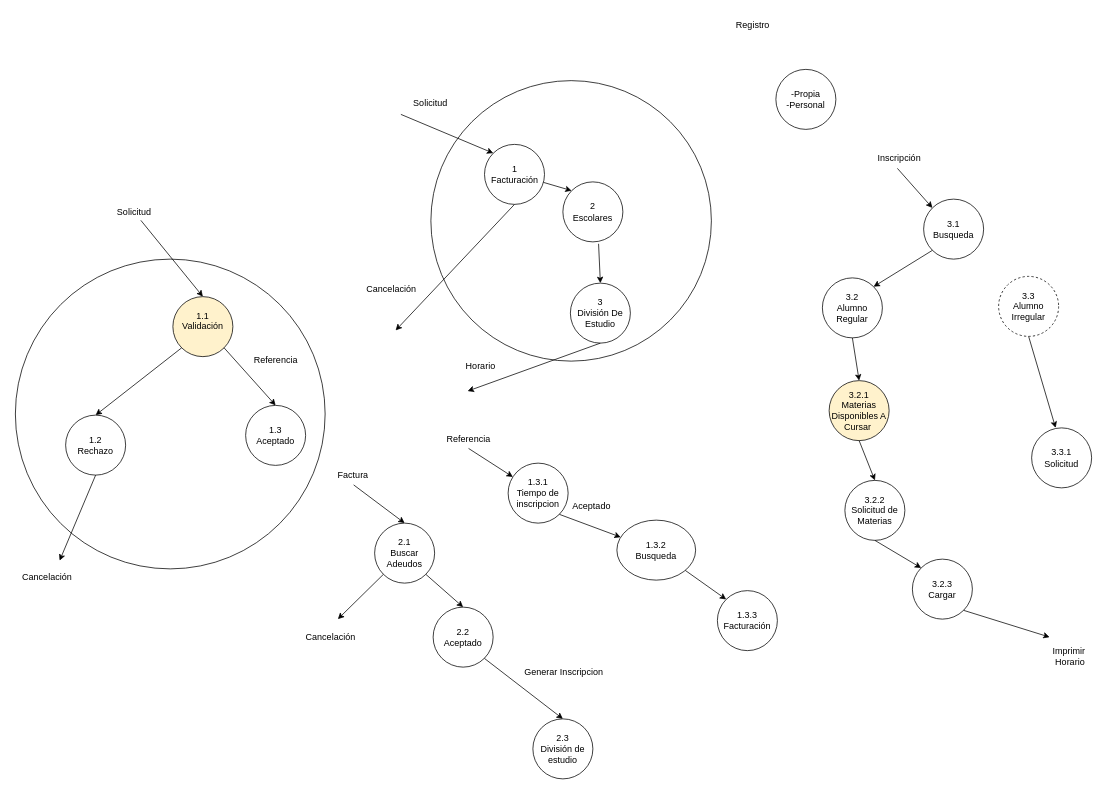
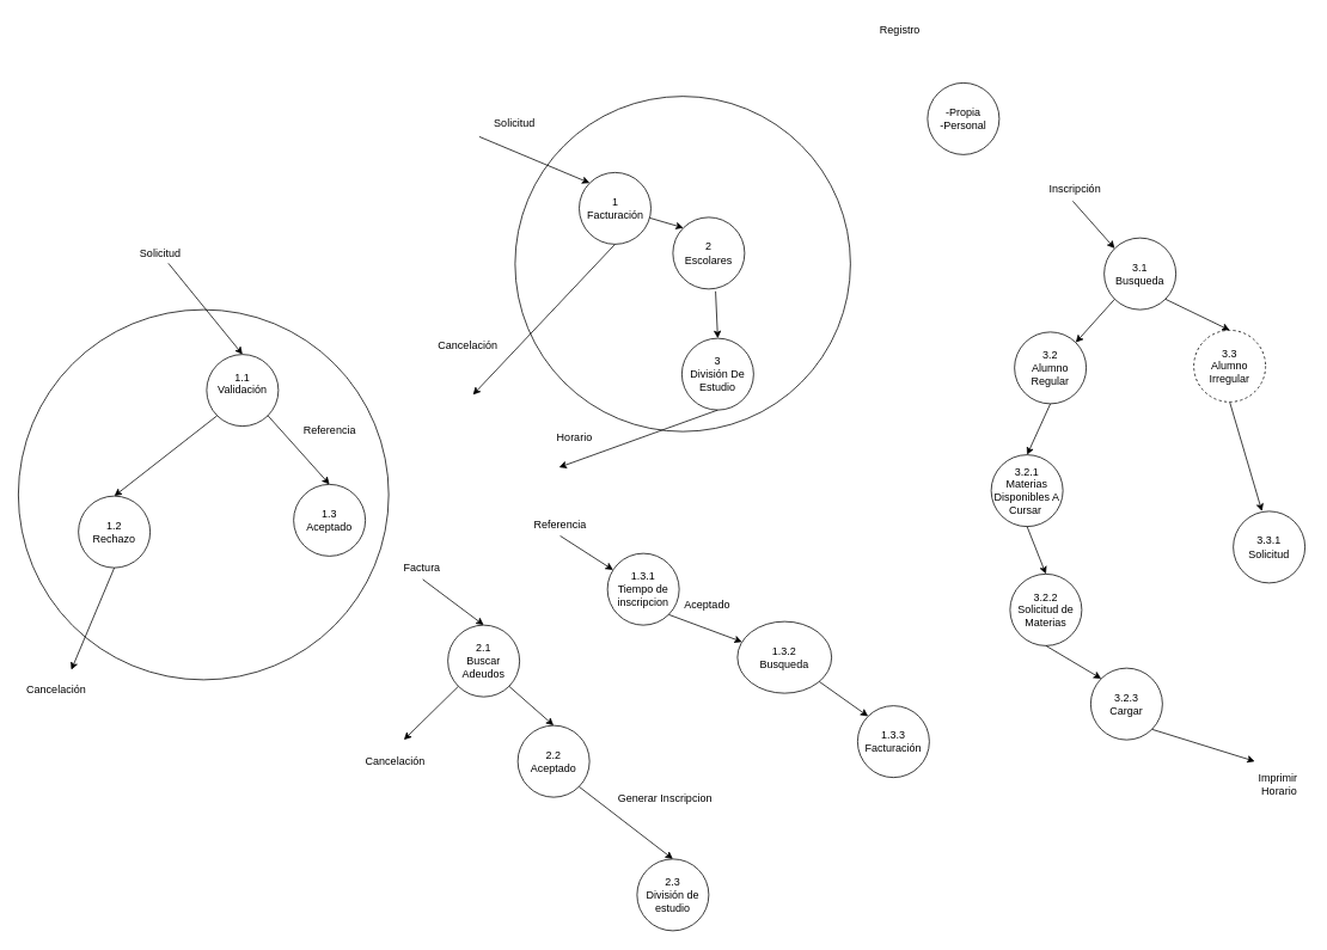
  <mxCell id="0" />
  <mxCell id="1" parent="0" />
  <mxCell id="2" value="" style="ellipse;whiteSpace=wrap;html=1;aspect=fixed;" vertex="1" parent="1"><mxGeometry x="20" y="345" width="413" height="413" as="geometry" /></mxCell>
  <mxCell id="3" value="" style="ellipse;whiteSpace=wrap;html=1;aspect=fixed;" vertex="1" parent="1"><mxGeometry x="574" y="107" width="374" height="374" as="geometry" /></mxCell>
  <mxCell id="4" value="Solicitud" style="text;html=1;align=center;verticalAlign=middle;resizable=0;points=[];autosize=1;strokeColor=none;fillColor=none;" vertex="1" parent="1"><mxGeometry x="146" y="269" width="63" height="26" as="geometry" /></mxCell>
  <mxCell id="5" value="" style="endArrow=classic;html=1;rounded=0;exitX=1;exitY=1;exitDx=0;exitDy=0;entryX=0.5;entryY=0;entryDx=0;entryDy=0;" edge="1" parent="1" target="6"><mxGeometry width="50" height="50" relative="1" as="geometry"><mxPoint x="187.284" y="293.284" as="sourcePoint" /><mxPoint x="301.716" y="298.716" as="targetPoint" /></mxGeometry></mxCell>
- <mxCell id="6" value="1.1&lt;div&gt;Validación&lt;br&gt;&lt;div&gt;&lt;br&gt;&lt;/div&gt;&lt;/div&gt;" style="ellipse;whiteSpace=wrap;html=1;aspect=fixed;fillColor=#fff2cc;" vertex="1" parent="1"><mxGeometry x="230" y="395" width="80" height="80" as="geometry" /></mxCell>
+ <mxCell id="6" value="1.1&lt;div&gt;Validación&lt;br&gt;&lt;div&gt;&lt;br&gt;&lt;/div&gt;&lt;/div&gt;" style="ellipse;whiteSpace=wrap;html=1;aspect=fixed;" vertex="1" parent="1"><mxGeometry x="230" y="395" width="80" height="80" as="geometry" /></mxCell>
  <mxCell id="7" value="1&lt;div&gt;Facturación&lt;/div&gt;" style="ellipse;whiteSpace=wrap;html=1;aspect=fixed;" vertex="1" parent="1"><mxGeometry x="645.5" y="192" width="80" height="80" as="geometry" /></mxCell>
  <mxCell id="8" value="" style="endArrow=classic;html=1;rounded=0;entryX=0;entryY=0;entryDx=0;entryDy=0;" edge="1" parent="1" target="7"><mxGeometry width="50" height="50" relative="1" as="geometry"><mxPoint x="534" y="152" as="sourcePoint" /><mxPoint x="591" y="153" as="targetPoint" /></mxGeometry></mxCell>
  <mxCell id="9" value="Solicitud" style="text;html=1;align=center;verticalAlign=middle;resizable=0;points=[];autosize=1;strokeColor=none;fillColor=none;" vertex="1" parent="1"><mxGeometry x="541" y="124" width="63" height="26" as="geometry" /></mxCell>
  <mxCell id="10" value="2&lt;div&gt;Escolares&lt;/div&gt;" style="ellipse;whiteSpace=wrap;html=1;aspect=fixed;" vertex="1" parent="1"><mxGeometry x="750" y="242" width="80" height="80" as="geometry" /></mxCell>
  <mxCell id="11" value="" style="endArrow=classic;html=1;rounded=0;entryX=0;entryY=0;entryDx=0;entryDy=0;" edge="1" parent="1" source="7" target="10"><mxGeometry width="50" height="50" relative="1" as="geometry"><mxPoint x="696" y="252" as="sourcePoint" /><mxPoint x="766.711" y="202" as="targetPoint" /></mxGeometry></mxCell>
  <mxCell id="12" value="3&lt;div&gt;División De Estudio&lt;/div&gt;" style="ellipse;whiteSpace=wrap;html=1;aspect=fixed;" vertex="1" parent="1"><mxGeometry x="760" y="377" width="80" height="80" as="geometry" /></mxCell>
  <mxCell id="13" value="" style="endArrow=classic;html=1;rounded=0;exitX=0.595;exitY=1.032;exitDx=0;exitDy=0;exitPerimeter=0;entryX=0.5;entryY=0;entryDx=0;entryDy=0;" edge="1" parent="1" source="10" target="12"><mxGeometry width="50" height="50" relative="1" as="geometry"><mxPoint x="778" y="374" as="sourcePoint" /><mxPoint x="828" y="324" as="targetPoint" /></mxGeometry></mxCell>
  <mxCell id="14" value="" style="endArrow=classic;html=1;rounded=0;exitX=0.5;exitY=1;exitDx=0;exitDy=0;" edge="1" parent="1" source="12"><mxGeometry width="50" height="50" relative="1" as="geometry"><mxPoint x="655" y="504" as="sourcePoint" /><mxPoint x="623" y="521" as="targetPoint" /></mxGeometry></mxCell>
  <mxCell id="15" value="Horario" style="text;html=1;align=center;verticalAlign=middle;resizable=0;points=[];autosize=1;strokeColor=none;fillColor=none;" vertex="1" parent="1"><mxGeometry x="611" y="475" width="57" height="26" as="geometry" /></mxCell>
  <mxCell id="16" value="1.2&lt;div&gt;Rechazo&lt;/div&gt;" style="ellipse;whiteSpace=wrap;html=1;aspect=fixed;" vertex="1" parent="1"><mxGeometry x="87" y="553" width="80" height="80" as="geometry" /></mxCell>
  <mxCell id="17" value="1.3&lt;div&gt;Aceptado&lt;/div&gt;" style="ellipse;whiteSpace=wrap;html=1;aspect=fixed;" vertex="1" parent="1"><mxGeometry x="327" y="540" width="80" height="80" as="geometry" /></mxCell>
  <mxCell id="18" value="" style="endArrow=classic;html=1;rounded=0;exitX=0.5;exitY=1;exitDx=0;exitDy=0;" edge="1" parent="1" source="7"><mxGeometry width="50" height="50" relative="1" as="geometry"><mxPoint x="500" y="354" as="sourcePoint" /><mxPoint x="527" y="440" as="targetPoint" /></mxGeometry></mxCell>
  <mxCell id="19" value="Cancelación" style="text;html=1;align=center;verticalAlign=middle;resizable=0;points=[];autosize=1;strokeColor=none;fillColor=none;" vertex="1" parent="1"><mxGeometry x="479" y="372" width="84" height="26" as="geometry" /></mxCell>
  <mxCell id="20" value="" style="endArrow=classic;html=1;rounded=0;exitX=0.5;exitY=1;exitDx=0;exitDy=0;" edge="1" parent="1" source="16"><mxGeometry width="50" height="50" relative="1" as="geometry"><mxPoint x="66" y="710" as="sourcePoint" /><mxPoint x="79" y="747" as="targetPoint" /></mxGeometry></mxCell>
  <mxCell id="21" value="Cancelación" style="text;html=1;align=center;verticalAlign=middle;resizable=0;points=[];autosize=1;strokeColor=none;fillColor=none;" vertex="1" parent="1"><mxGeometry x="20" y="756" width="84" height="26" as="geometry" /></mxCell>
  <mxCell id="22" value="" style="endArrow=classic;html=1;rounded=0;exitX=0;exitY=1;exitDx=0;exitDy=0;entryX=0.5;entryY=0;entryDx=0;entryDy=0;" edge="1" parent="1" source="6" target="16"><mxGeometry width="50" height="50" relative="1" as="geometry"><mxPoint x="185" y="590" as="sourcePoint" /><mxPoint x="235" y="540" as="targetPoint" /></mxGeometry></mxCell>
  <mxCell id="23" value="" style="endArrow=classic;html=1;rounded=0;exitX=1;exitY=1;exitDx=0;exitDy=0;entryX=0.5;entryY=0;entryDx=0;entryDy=0;" edge="1" parent="1" source="6" target="17"><mxGeometry width="50" height="50" relative="1" as="geometry"><mxPoint x="253" y="608" as="sourcePoint" /><mxPoint x="303" y="558" as="targetPoint" /></mxGeometry></mxCell>
  <mxCell id="24" value="Referencia" style="text;html=1;align=center;verticalAlign=middle;resizable=0;points=[];autosize=1;strokeColor=none;fillColor=none;" vertex="1" parent="1"><mxGeometry x="329" y="467" width="76" height="26" as="geometry" /></mxCell>
  <mxCell id="25" value="Referencia" style="text;html=1;align=center;verticalAlign=middle;resizable=0;points=[];autosize=1;strokeColor=none;fillColor=none;" vertex="1" parent="1"><mxGeometry x="586" y="572" width="76" height="26" as="geometry" /></mxCell>
  <mxCell id="26" value="" style="endArrow=classic;html=1;rounded=0;exitX=0.503;exitY=0.977;exitDx=0;exitDy=0;exitPerimeter=0;" edge="1" parent="1" source="25" target="27"><mxGeometry width="50" height="50" relative="1" as="geometry"><mxPoint x="618" y="661" as="sourcePoint" /><mxPoint x="694" y="646" as="targetPoint" /></mxGeometry></mxCell>
  <mxCell id="27" value="1.3.1&lt;div&gt;Tiempo de inscripcion&lt;/div&gt;" style="ellipse;whiteSpace=wrap;html=1;aspect=fixed;" vertex="1" parent="1"><mxGeometry x="677" y="617" width="80" height="80" as="geometry" /></mxCell>
  <mxCell id="28" value="" style="endArrow=classic;html=1;rounded=0;exitX=1;exitY=1;exitDx=0;exitDy=0;" edge="1" parent="1" source="27" target="30"><mxGeometry width="50" height="50" relative="1" as="geometry"><mxPoint x="838" y="745" as="sourcePoint" /><mxPoint x="842" y="714" as="targetPoint" /></mxGeometry></mxCell>
  <mxCell id="29" value="Aceptado" style="text;html=1;align=center;verticalAlign=middle;resizable=0;points=[];autosize=1;strokeColor=none;fillColor=none;" vertex="1" parent="1"><mxGeometry x="753" y="661" width="69" height="26" as="geometry" /></mxCell>
  <mxCell id="30" value="1.3.2&lt;div&gt;Busqueda&lt;/div&gt;" style="ellipse;whiteSpace=wrap;html=1;aspect=fixed;" vertex="1" parent="1"><mxGeometry x="822" y="693" width="105" height="80" as="geometry" /></mxCell>
  <mxCell id="31" value="&lt;div&gt;1.3.3&lt;/div&gt;Facturación" style="ellipse;whiteSpace=wrap;html=1;aspect=fixed;" vertex="1" parent="1"><mxGeometry x="956" y="787" width="80" height="80" as="geometry" /></mxCell>
  <mxCell id="32" value="" style="endArrow=classic;html=1;rounded=0;entryX=0;entryY=0;entryDx=0;entryDy=0;" edge="1" parent="1" source="30" target="31"><mxGeometry width="50" height="50" relative="1" as="geometry"><mxPoint x="902" y="783" as="sourcePoint" /><mxPoint x="972.711" y="733" as="targetPoint" /></mxGeometry></mxCell>
  <mxCell id="33" value="-Propia&lt;div&gt;-Personal&lt;/div&gt;" style="ellipse;whiteSpace=wrap;html=1;aspect=fixed;" vertex="1" parent="1"><mxGeometry x="1034" y="92" width="80" height="80" as="geometry" /></mxCell>
  <mxCell id="34" value="Registro" style="text;html=1;align=center;verticalAlign=middle;resizable=0;points=[];autosize=1;strokeColor=none;fillColor=none;" vertex="1" parent="1"><mxGeometry x="971" y="20" width="63" height="26" as="geometry" /></mxCell>
  <mxCell id="35" value="2.1&lt;div&gt;&lt;/div&gt;&lt;div&gt;Buscar Adeudos&lt;/div&gt;" style="ellipse;whiteSpace=wrap;html=1;aspect=fixed;" vertex="1" parent="1"><mxGeometry x="499" y="697" width="80" height="80" as="geometry" /></mxCell>
  <mxCell id="36" value="" style="endArrow=classic;html=1;rounded=0;entryX=0.5;entryY=0;entryDx=0;entryDy=0;" edge="1" parent="1" target="35"><mxGeometry width="50" height="50" relative="1" as="geometry"><mxPoint x="471" y="646" as="sourcePoint" /><mxPoint x="512" y="644" as="targetPoint" /></mxGeometry></mxCell>
  <mxCell id="37" value="Factura" style="text;html=1;align=center;verticalAlign=middle;resizable=0;points=[];autosize=1;strokeColor=none;fillColor=none;" vertex="1" parent="1"><mxGeometry x="440" y="620" width="59" height="26" as="geometry" /></mxCell>
  <mxCell id="38" value="" style="endArrow=classic;html=1;rounded=0;exitX=0;exitY=1;exitDx=0;exitDy=0;entryX=0.5;entryY=0;entryDx=0;entryDy=0;" edge="1" parent="1" source="35"><mxGeometry width="50" height="50" relative="1" as="geometry"><mxPoint x="503" y="869" as="sourcePoint" /><mxPoint x="450" y="825" as="targetPoint" /></mxGeometry></mxCell>
  <mxCell id="39" value="Cancelación" style="text;html=1;align=center;verticalAlign=middle;resizable=0;points=[];autosize=1;strokeColor=none;fillColor=none;" vertex="1" parent="1"><mxGeometry x="398" y="836" width="84" height="26" as="geometry" /></mxCell>
  <mxCell id="40" value="2.2&lt;div&gt;Aceptado&lt;/div&gt;" style="ellipse;whiteSpace=wrap;html=1;aspect=fixed;" vertex="1" parent="1"><mxGeometry x="577" y="809" width="80" height="80" as="geometry" /></mxCell>
  <mxCell id="41" value="" style="endArrow=classic;html=1;rounded=0;exitX=1;exitY=1;exitDx=0;exitDy=0;entryX=0.5;entryY=0;entryDx=0;entryDy=0;" edge="1" parent="1" source="35" target="40"><mxGeometry width="50" height="50" relative="1" as="geometry"><mxPoint x="481" y="952" as="sourcePoint" /><mxPoint x="531" y="902" as="targetPoint" /></mxGeometry></mxCell>
  <mxCell id="42" value="2.3&lt;div&gt;División de estudio&lt;/div&gt;" style="ellipse;whiteSpace=wrap;html=1;aspect=fixed;" vertex="1" parent="1"><mxGeometry x="710" y="958" width="80" height="80" as="geometry" /></mxCell>
  <mxCell id="43" value="" style="endArrow=classic;html=1;rounded=0;exitX=1;exitY=1;exitDx=0;exitDy=0;entryX=0.5;entryY=0;entryDx=0;entryDy=0;" edge="1" parent="1" source="40" target="42"><mxGeometry width="50" height="50" relative="1" as="geometry"><mxPoint x="658" y="960" as="sourcePoint" /><mxPoint x="708" y="910" as="targetPoint" /></mxGeometry></mxCell>
- <mxCell id="44" value="Generar Inscripcion" style="text;html=1;align=center;verticalAlign=middle;resizable=0;points=[];autosize=1;strokeColor=none;fillColor=none;" vertex="1" parent="1"><mxGeometry x="689.5" y="883" width="123" height="26" as="geometry" /></mxCell>
+ <mxCell id="44" value="Generar Inscripcion" style="text;html=1;align=center;verticalAlign=middle;resizable=0;points=[];autosize=1;strokeColor=none;fillColor=none;" vertex="1" parent="1"><mxGeometry x="679.5" y="878" width="123" height="26" as="geometry" /></mxCell>
  <mxCell id="45" value="Inscripción&amp;nbsp;" style="text;html=1;align=center;verticalAlign=middle;resizable=0;points=[];autosize=1;strokeColor=none;fillColor=none;" vertex="1" parent="1"><mxGeometry x="1160" y="197" width="79" height="26" as="geometry" /></mxCell>
  <mxCell id="46" value="3.1&lt;div&gt;Busqueda&lt;/div&gt;" style="ellipse;whiteSpace=wrap;html=1;aspect=fixed;" vertex="1" parent="1"><mxGeometry x="1231" y="265" width="80" height="80" as="geometry" /></mxCell>
  <mxCell id="47" value="" style="endArrow=classic;html=1;rounded=0;exitX=0.456;exitY=1.038;exitDx=0;exitDy=0;exitPerimeter=0;entryX=0;entryY=0;entryDx=0;entryDy=0;" edge="1" parent="1" source="45" target="46"><mxGeometry width="50" height="50" relative="1" as="geometry"><mxPoint x="1141" y="299" as="sourcePoint" /><mxPoint x="1191" y="249" as="targetPoint" /></mxGeometry></mxCell>
- <mxCell id="48" value="&lt;div&gt;3.2&lt;/div&gt;Alumno Regular" style="ellipse;whiteSpace=wrap;html=1;aspect=fixed;" vertex="1" parent="1"><mxGeometry x="1096" y="370" width="80" height="80" as="geometry" /></mxCell>
+ <mxCell id="48" value="&lt;div&gt;3.2&lt;/div&gt;Alumno Regular" style="ellipse;whiteSpace=wrap;html=1;aspect=fixed;" vertex="1" parent="1"><mxGeometry x="1131" y="370" width="80" height="80" as="geometry" /></mxCell>
  <mxCell id="49" value="&lt;div&gt;3.3&lt;/div&gt;Alumno Irregular" style="ellipse;whiteSpace=wrap;html=1;aspect=fixed;dashed=1;" vertex="1" parent="1"><mxGeometry x="1331" y="368" width="80" height="80" as="geometry" /></mxCell>
- <mxCell id="50" value="&lt;div&gt;3.2.1&lt;/div&gt;Materias Disponibles A Cursar&amp;nbsp;" style="ellipse;whiteSpace=wrap;html=1;aspect=fixed;fillColor=#fff2cc;" vertex="1" parent="1"><mxGeometry x="1105" y="507" width="80" height="80" as="geometry" /></mxCell>
+ <mxCell id="50" value="&lt;div&gt;3.2.1&lt;/div&gt;Materias Disponibles A Cursar&amp;nbsp;" style="ellipse;whiteSpace=wrap;html=1;aspect=fixed;" vertex="1" parent="1"><mxGeometry x="1105" y="507" width="80" height="80" as="geometry" /></mxCell>
  <mxCell id="51" value="" style="endArrow=classic;html=1;rounded=0;exitX=0.5;exitY=1;exitDx=0;exitDy=0;" edge="1" parent="1" source="49"><mxGeometry width="50" height="50" relative="1" as="geometry"><mxPoint x="1168" y="449" as="sourcePoint" /><mxPoint x="1407" y="570" as="targetPoint" /></mxGeometry></mxCell>
  <mxCell id="52" value="&lt;div&gt;3.3.1&lt;/div&gt;Solicitud" style="ellipse;whiteSpace=wrap;html=1;aspect=fixed;" vertex="1" parent="1"><mxGeometry x="1375" y="570" width="80" height="80" as="geometry" /></mxCell>
  <mxCell id="53" value="" style="endArrow=classic;html=1;rounded=0;exitX=0;exitY=1;exitDx=0;exitDy=0;entryX=1;entryY=0;entryDx=0;entryDy=0;" edge="1" parent="1" source="46" target="48"><mxGeometry width="50" height="50" relative="1" as="geometry"><mxPoint x="1239" y="428" as="sourcePoint" /><mxPoint x="1289" y="378" as="targetPoint" /></mxGeometry></mxCell>
  <mxCell id="54" value="" style="endArrow=classic;html=1;rounded=0;exitX=0.5;exitY=1;exitDx=0;exitDy=0;entryX=0.5;entryY=0;entryDx=0;entryDy=0;" edge="1" parent="1" source="48" target="50"><mxGeometry width="50" height="50" relative="1" as="geometry"><mxPoint x="1215" y="524" as="sourcePoint" /><mxPoint x="1265" y="474" as="targetPoint" /></mxGeometry></mxCell>
+ <mxCell id="55" value="" style="endArrow=classic;html=1;rounded=0;exitX=1;exitY=1;exitDx=0;exitDy=0;entryX=0.5;entryY=0;entryDx=0;entryDy=0;" edge="1" parent="1" source="46" target="49"><mxGeometry width="50" height="50" relative="1" as="geometry"><mxPoint x="1034" y="588" as="sourcePoint" /><mxPoint x="1084" y="538" as="targetPoint" /></mxGeometry></mxCell>
  <mxCell id="56" value="3.2.3&lt;div&gt;Cargar&lt;/div&gt;" style="ellipse;whiteSpace=wrap;html=1;aspect=fixed;" vertex="1" parent="1"><mxGeometry x="1216" y="745" width="80" height="80" as="geometry" /></mxCell>
  <mxCell id="57" value="" style="endArrow=classic;html=1;rounded=0;exitX=1;exitY=1;exitDx=0;exitDy=0;" edge="1" parent="1" source="56"><mxGeometry width="50" height="50" relative="1" as="geometry"><mxPoint x="1349" y="858" as="sourcePoint" /><mxPoint x="1399" y="849" as="targetPoint" /></mxGeometry></mxCell>
  <mxCell id="58" value="Imprimir&amp;nbsp;&lt;div&gt;Horario&lt;/div&gt;" style="text;html=1;align=center;verticalAlign=middle;resizable=0;points=[];autosize=1;strokeColor=none;fillColor=none;" vertex="1" parent="1"><mxGeometry x="1393" y="854" width="65" height="41" as="geometry" /></mxCell>
  <mxCell id="59" value="3.2.2&lt;div&gt;Solicitud de Materias&lt;/div&gt;" style="ellipse;whiteSpace=wrap;html=1;aspect=fixed;" vertex="1" parent="1"><mxGeometry x="1126" y="640" width="80" height="80" as="geometry" /></mxCell>
  <mxCell id="60" value="" style="endArrow=classic;html=1;rounded=0;exitX=0.5;exitY=1;exitDx=0;exitDy=0;entryX=0.5;entryY=0;entryDx=0;entryDy=0;" edge="1" parent="1" source="50" target="59"><mxGeometry width="50" height="50" relative="1" as="geometry"><mxPoint x="1071" y="666" as="sourcePoint" /><mxPoint x="1121" y="616" as="targetPoint" /></mxGeometry></mxCell>
  <mxCell id="61" value="" style="endArrow=classic;html=1;rounded=0;exitX=0.5;exitY=1;exitDx=0;exitDy=0;entryX=0;entryY=0;entryDx=0;entryDy=0;" edge="1" parent="1" source="59" target="56"><mxGeometry width="50" height="50" relative="1" as="geometry"><mxPoint x="1016" y="746" as="sourcePoint" /><mxPoint x="1066" y="696" as="targetPoint" /></mxGeometry></mxCell>
